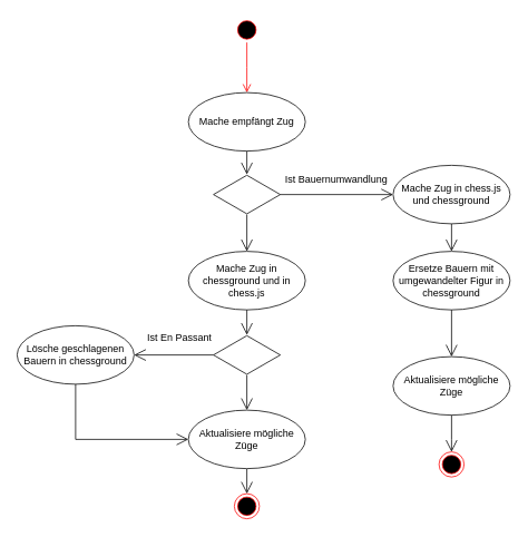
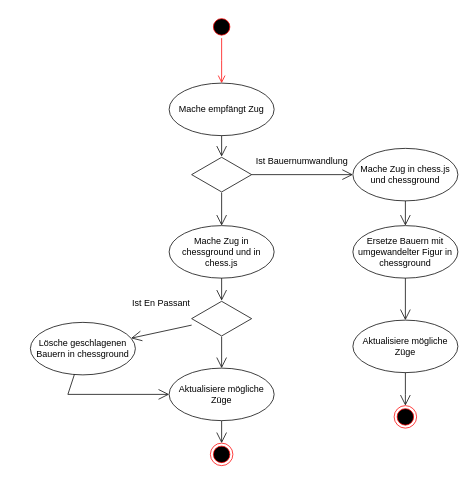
  <mxCell id="0" />
  <mxCell id="1" parent="0" />
  <mxCell id="2" value="" style="ellipse;html=1;shape=startState;fillColor=#000000;strokeColor=#ff0000;" parent="1" vertex="1"><mxGeometry x="280" y="20" width="30" height="30" as="geometry" /></mxCell>
  <mxCell id="3" value="" style="edgeStyle=orthogonalEdgeStyle;html=1;verticalAlign=bottom;endArrow=open;endSize=8;strokeColor=#ff0000;rounded=0;" parent="1" source="2" edge="1"><mxGeometry relative="1" as="geometry"><mxPoint x="295" y="110" as="targetPoint" /></mxGeometry></mxCell>
  <mxCell id="4" value="Mache empfängt Zug" style="ellipse;whiteSpace=wrap;html=1;" parent="1" vertex="1"><mxGeometry x="225" y="110" width="140" height="70" as="geometry" /></mxCell>
  <mxCell id="5" value="" style="html=1;whiteSpace=wrap;aspect=fixed;shape=isoRectangle;" parent="1" vertex="1"><mxGeometry x="255" y="208" width="80" height="48" as="geometry" /></mxCell>
  <mxCell id="6" value="" style="endArrow=open;endFill=1;endSize=12;html=1;rounded=0;" parent="1" source="4" target="5" edge="1"><mxGeometry width="160" relative="1" as="geometry"><mxPoint x="210" y="260" as="sourcePoint" /><mxPoint x="370" y="260" as="targetPoint" /></mxGeometry></mxCell>
  <mxCell id="7" value="" style="endArrow=open;endFill=1;endSize=12;html=1;rounded=0;" parent="1" source="5" target="19" edge="1"><mxGeometry width="160" relative="1" as="geometry"><mxPoint x="460" y="340" as="sourcePoint" /><mxPoint x="470.021" y="234.143" as="targetPoint" /></mxGeometry></mxCell>
  <mxCell id="8" value="Ist Bauernumwandlung" style="text;strokeColor=none;fillColor=none;align=left;verticalAlign=top;spacingLeft=4;spacingRight=4;overflow=hidden;rotatable=0;points=[[0,0.5],[1,0.5]];portConstraint=eastwest;whiteSpace=wrap;html=1;" parent="1" vertex="1"><mxGeometry x="335" y="200" width="160" height="26" as="geometry" /></mxCell>
  <mxCell id="9" value="" style="endArrow=open;endFill=1;endSize=12;html=1;rounded=0;" parent="1" source="5" target="10" edge="1"><mxGeometry width="160" relative="1" as="geometry"><mxPoint x="210" y="260" as="sourcePoint" /><mxPoint x="295" y="320" as="targetPoint" /></mxGeometry></mxCell>
  <mxCell id="10" value="Mache Zug in chessground und in chess.js" style="ellipse;whiteSpace=wrap;html=1;" parent="1" vertex="1"><mxGeometry x="225" y="300" width="140" height="70" as="geometry" /></mxCell>
  <mxCell id="11" value="" style="html=1;whiteSpace=wrap;aspect=fixed;shape=isoRectangle;" parent="1" vertex="1"><mxGeometry x="255" y="400" width="80" height="48" as="geometry" /></mxCell>
  <mxCell id="12" value="" style="endArrow=open;endFill=1;endSize=12;html=1;rounded=0;" parent="1" source="10" target="11" edge="1"><mxGeometry width="160" relative="1" as="geometry"><mxPoint x="210" y="370" as="sourcePoint" /><mxPoint x="370" y="370" as="targetPoint" /></mxGeometry></mxCell>
  <mxCell id="13" value="" style="endArrow=open;endFill=1;endSize=12;html=1;rounded=0;" parent="1" source="11" target="15" edge="1"><mxGeometry width="160" relative="1" as="geometry"><mxPoint x="220" y="490" as="sourcePoint" /><mxPoint x="150" y="424" as="targetPoint" /></mxGeometry></mxCell>
  <mxCell id="14" value="Ist En Passant" style="text;strokeColor=none;fillColor=none;align=left;verticalAlign=top;spacingLeft=4;spacingRight=4;overflow=hidden;rotatable=0;points=[[0,0.5],[1,0.5]];portConstraint=eastwest;whiteSpace=wrap;html=1;" parent="1" vertex="1"><mxGeometry x="170" y="389" width="100" height="26" as="geometry" /></mxCell>
- <mxCell id="15" value="Lösche geschlagenen Bauern in chessground" style="ellipse;whiteSpace=wrap;html=1;" parent="1" vertex="1"><mxGeometry y="389" width="140" height="70" as="geometry" x="20" /></mxCell>
+ <mxCell id="15" value="Lösche geschlagenen Bauern in chessground" style="ellipse;whiteSpace=wrap;html=1;" parent="1" vertex="1"><mxGeometry x="40" y="429" width="140" height="70" as="geometry" /></mxCell>
  <mxCell id="16" value="" style="endArrow=open;endFill=1;endSize=12;html=1;rounded=0;" parent="1" source="11" target="25" edge="1"><mxGeometry width="160" relative="1" as="geometry"><mxPoint x="220" y="600" as="sourcePoint" /><mxPoint x="295" y="520" as="targetPoint" /></mxGeometry></mxCell>
  <mxCell id="17" value="" style="ellipse;html=1;shape=endState;fillColor=#000000;strokeColor=#ff0000;" parent="1" vertex="1"><mxGeometry x="280" y="590" width="30" height="30" as="geometry" /></mxCell>
  <mxCell id="18" value="" style="endArrow=open;endFill=1;endSize=12;html=1;rounded=0;" parent="1" source="15" target="25" edge="1"><mxGeometry width="160" relative="1" as="geometry"><mxPoint x="220" y="600" as="sourcePoint" /><mxPoint x="380" y="600" as="targetPoint" /><Array as="points"><mxPoint x="90" y="525" /></Array></mxGeometry></mxCell>
  <mxCell id="19" value="Mache Zug in chess.js und chessground" style="ellipse;whiteSpace=wrap;html=1;" parent="1" vertex="1"><mxGeometry x="470" y="197" width="140" height="70" as="geometry" /></mxCell>
  <mxCell id="20" value="" style="endArrow=open;endFill=1;endSize=12;html=1;rounded=0;" parent="1" source="19" target="22" edge="1"><mxGeometry width="160" relative="1" as="geometry"><mxPoint x="200" y="373" as="sourcePoint" /><mxPoint x="540" y="503" as="targetPoint" /></mxGeometry></mxCell>
  <mxCell id="21" value="" style="endArrow=open;endFill=1;endSize=12;html=1;rounded=0;" parent="1" source="25" target="17" edge="1"><mxGeometry width="160" relative="1" as="geometry"><mxPoint x="470.011" y="537.391" as="sourcePoint" /><mxPoint x="380" y="370" as="targetPoint" /></mxGeometry></mxCell>
  <mxCell id="22" value="Ersetze Bauern mit umgewandelter Figur in chessground" style="ellipse;whiteSpace=wrap;html=1;" parent="1" vertex="1"><mxGeometry x="470" y="300" width="140" height="70" as="geometry" /></mxCell>
  <mxCell id="23" value="Aktualisiere mögliche Züge" style="ellipse;whiteSpace=wrap;html=1;" parent="1" vertex="1"><mxGeometry x="470" y="426" width="140" height="70" as="geometry" /></mxCell>
  <mxCell id="24" value="" style="endArrow=open;endFill=1;endSize=12;html=1;rounded=0;" parent="1" source="22" target="23" edge="1"><mxGeometry width="160" relative="1" as="geometry"><mxPoint x="550" y="277" as="sourcePoint" /><mxPoint x="550" y="310" as="targetPoint" /></mxGeometry></mxCell>
  <mxCell id="25" value="Aktualisiere mögliche Züge" style="ellipse;whiteSpace=wrap;html=1;" parent="1" vertex="1"><mxGeometry x="225" y="490" width="140" height="70" as="geometry" /></mxCell>
  <mxCell id="26" value="" style="endArrow=open;endFill=1;endSize=12;html=1;rounded=0;" parent="1" source="23" target="27" edge="1"><mxGeometry width="160" relative="1" as="geometry"><mxPoint x="375" y="535" as="sourcePoint" /><mxPoint x="540" y="540" as="targetPoint" /><Array as="points"><mxPoint x="540" y="525" /></Array></mxGeometry></mxCell>
  <mxCell id="27" value="" style="ellipse;html=1;shape=endState;fillColor=#000000;strokeColor=#ff0000;" vertex="1" parent="1"><mxGeometry x="525" y="540" width="30" height="30" as="geometry" /></mxCell>
